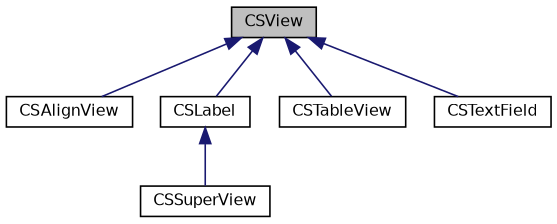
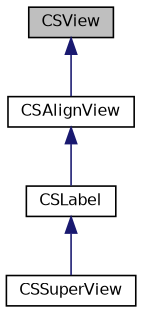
  digraph {
    node [color=black fillcolor=white fontname=Helvetica fontsize=10 shape=record style=filled]
    edge [color=midnightblue dir=back fontname=Helvetica fontsize=10 labelfontname=Helvetica labelfontsize=10 style=solid]
    n1 [fillcolor=grey75 fontcolor=black height=0.2 label=CSView width=0.4]
    n2 [height=0.2 label=CSAlignView width=0.4]
    n3 [height=0.2 label=CSLabel width=0.4]
-   n4 [height=0.2 label=CSTableView width=0.4]
-   n5 [height=0.2 label=CSTextField width=0.4]
    n6 [height=0.2 label=CSSuperView width=0.4]
    n1 -> n2
-   n1 -> n3
-   n1 -> n4
-   n1 -> n5
+   n2 -> n3
    n3 -> n6
  }
